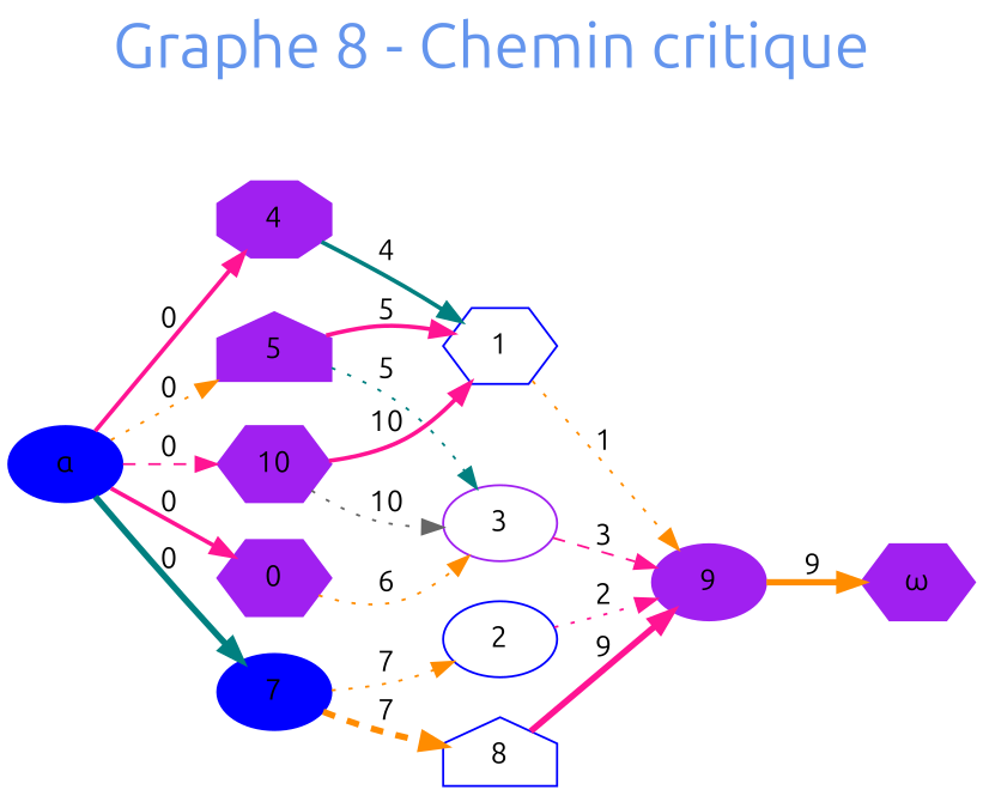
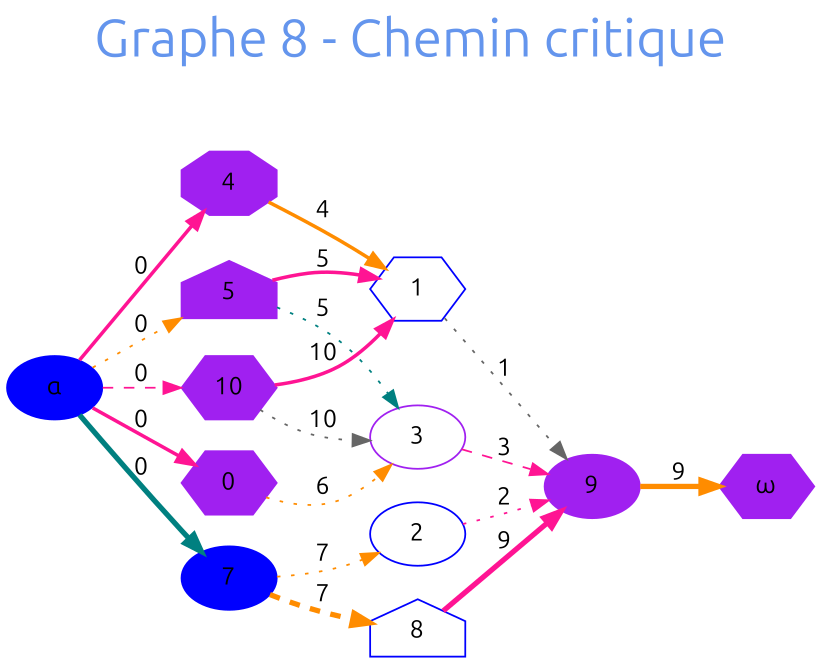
  digraph {
    fontcolor=cornflowerblue
    fontname=Ubuntu
    fontsize=30
    label="Graphe 8 - Chemin critique"
    labelloc=t
    rankdir=LR
    node [color=purple fontname=Ubuntu shape=ellipse style=filled]
    edge [color=deeppink fontname=Ubuntu style=bold]
    n1 [color=blue label="α"]
    n2 [label=4 shape=octagon]
    n3 [label=5 shape=house]
    n4 [label=0 shape=hexagon]
    n5 [color=blue label=7]
    n6 [label=10 shape=hexagon]
    n7 [color=blue label=1 shape=hexagon style=""]
    n8 [label=3 style=""]
    n9 [color=blue label=2 style=""]
    n10 [color=blue label=8 shape=house style=""]
    n11 [label=9]
    n12 [label="ω" shape=hexagon]
    n1 -> n2 [label=0]
    n1 -> n3 [color=darkorange label=0 style=dotted]
    n1 -> n4 [label=0]
    n1 -> n5 [color=teal constraint=true label=0 penwidth=3.0]
    n1 -> n6 [label=0 style=dashed]
-   n2 -> n7 [color=teal label=4]
+   n2 -> n7 [color=darkorange label=4]
    n3 -> n7 [label=5]
    n3 -> n8 [color=teal label=5 style=dotted]
    n4 -> n8 [color=darkorange label=6 style=dotted]
    n5 -> n9 [color=darkorange label=7 style=dotted]
    n5 -> n10 [color=darkorange constraint=true label=7 penwidth=3.0 style=dashed]
    n6 -> n7 [label=10]
    n6 -> n8 [color=gray40 label=10 style=dotted]
-   n7 -> n11 [color=darkorange label=1 style=dotted]
+   n7 -> n11 [color=gray40 label=1 style=dotted]
    n8 -> n11 [label=3 style=dashed]
    n9 -> n11 [label=2 style=dotted]
    n10 -> n11 [constraint=true label=9 penwidth=3.0]
    n11 -> n12 [color=darkorange constraint=true label=9 penwidth=3.0]
  }
